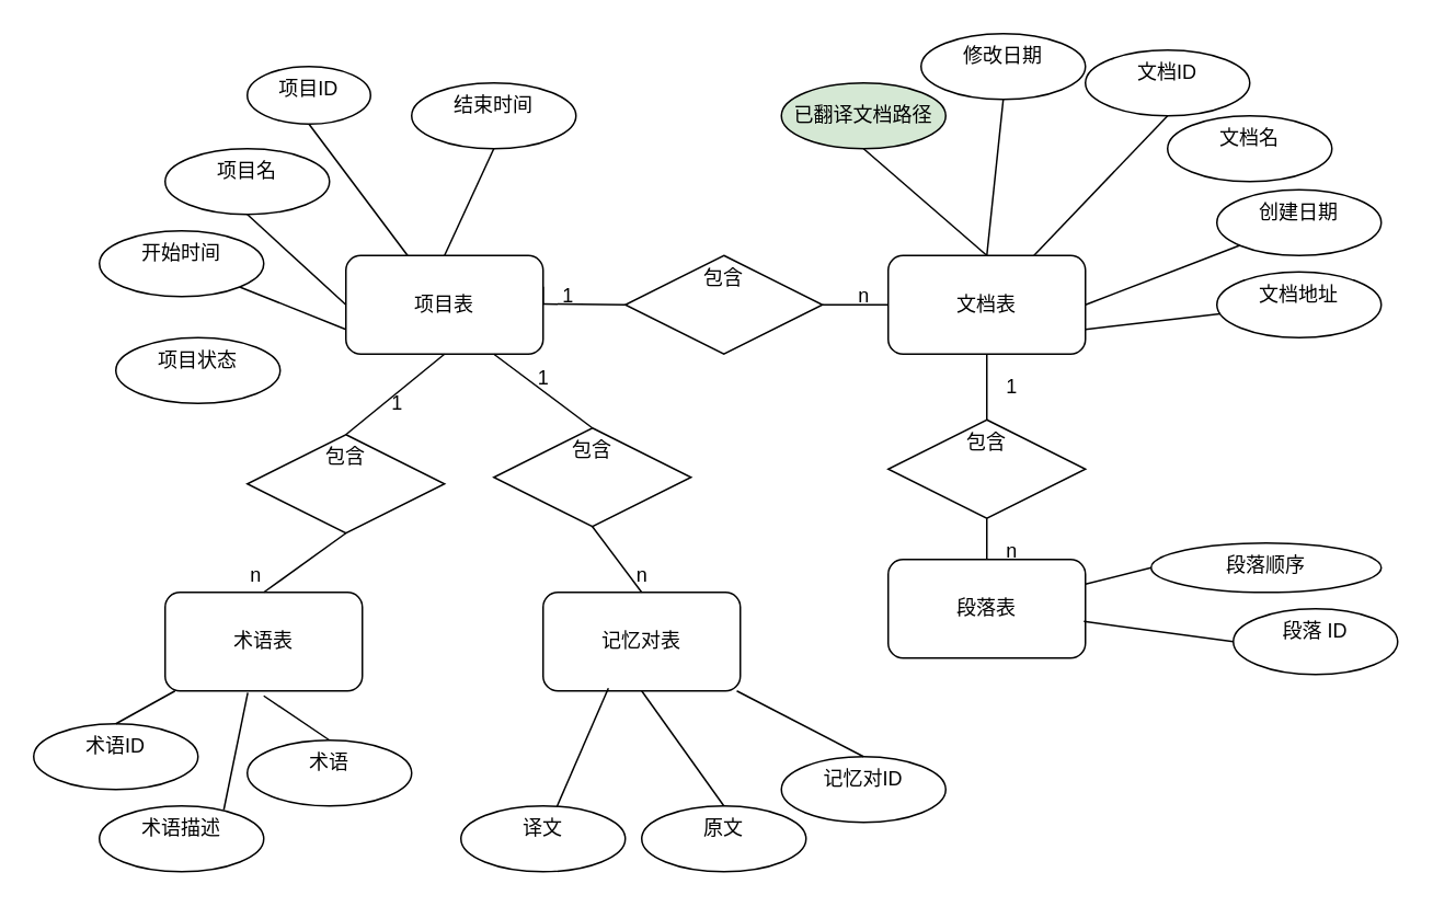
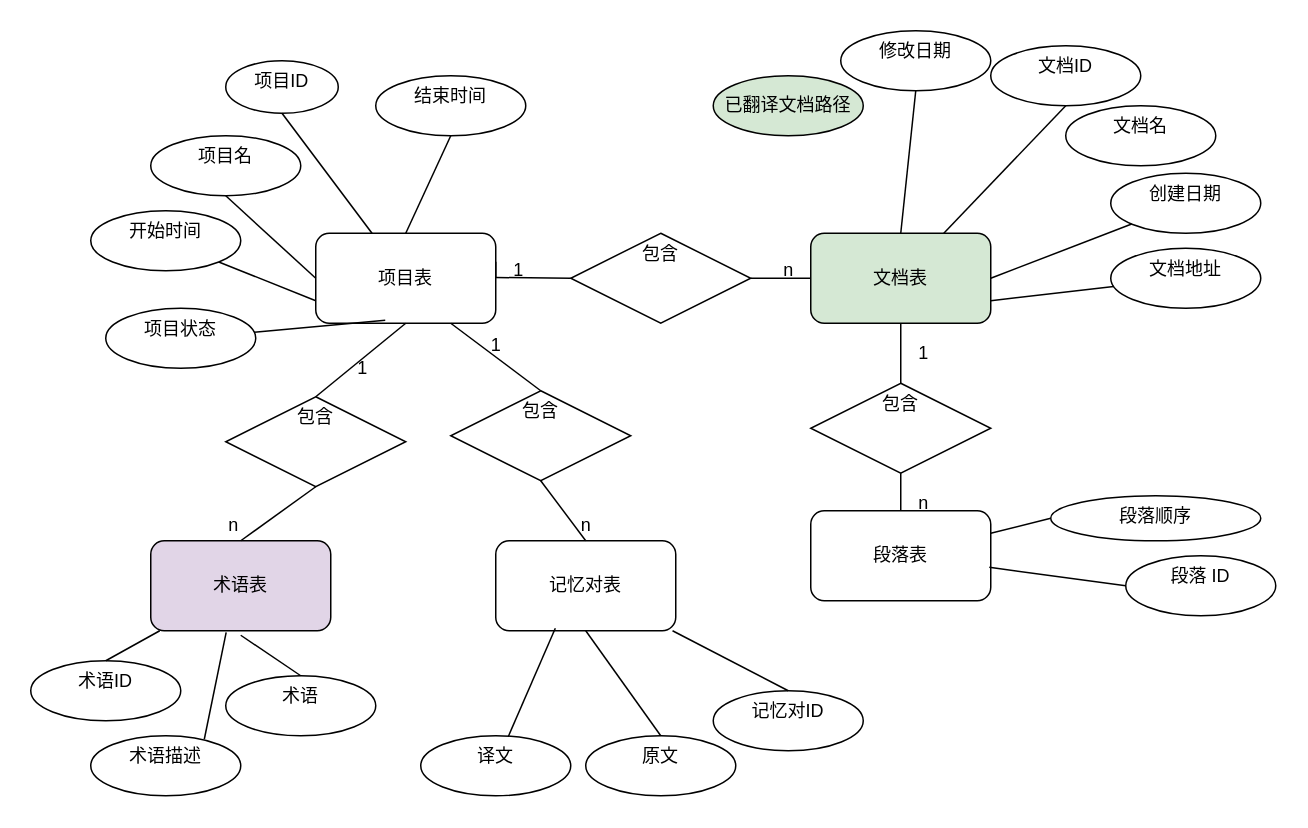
  <mxCell id="0" />
  <mxCell id="1" parent="0" />
  <mxCell id="2" value="项目表" style="rounded=1;whiteSpace=wrap;html=1;" parent="1" vertex="1"><mxGeometry x="210" y="155" width="120" height="60" as="geometry" /></mxCell>
  <mxCell id="3" value="项目ID" style="ellipse;whiteSpace=wrap;html=1;align=center;verticalAlign=top;spacingLeft=4;spacingRight=4;fontFamily=Helvetica;fontSize=12;fontColor=default;resizable=0;fillColor=none;" parent="1" vertex="1"><mxGeometry x="150" y="40" width="75" height="35" as="geometry" /></mxCell>
  <mxCell id="4" value="项目名" style="ellipse;whiteSpace=wrap;html=1;align=center;verticalAlign=top;spacingLeft=4;spacingRight=4;fontFamily=Helvetica;fontSize=12;fontColor=default;resizable=0;fillColor=none;" parent="1" vertex="1"><mxGeometry x="100" y="90" width="100" height="40" as="geometry" /></mxCell>
  <mxCell id="5" value="开始时间" style="ellipse;whiteSpace=wrap;html=1;align=center;verticalAlign=top;spacingLeft=4;spacingRight=4;fontFamily=Helvetica;fontSize=12;fontColor=default;resizable=0;fillColor=none;" parent="1" vertex="1"><mxGeometry x="60" y="140" width="100" height="40" as="geometry" /></mxCell>
  <mxCell id="6" value="结束时间" style="ellipse;whiteSpace=wrap;html=1;align=center;verticalAlign=top;spacingLeft=4;spacingRight=4;fontFamily=Helvetica;fontSize=12;fontColor=default;resizable=0;fillColor=none;" parent="1" vertex="1"><mxGeometry x="250" y="50" width="100" height="40" as="geometry" /></mxCell>
  <mxCell id="7" value="项目状态" style="ellipse;whiteSpace=wrap;html=1;align=center;verticalAlign=top;spacingLeft=4;spacingRight=4;fontFamily=Helvetica;fontSize=12;fontColor=default;resizable=0;fillColor=none;" parent="1" vertex="1"><mxGeometry x="70" y="205" width="100" height="40" as="geometry" /></mxCell>
  <mxCell id="8" value="" style="endArrow=none;html=1;rounded=0;fontFamily=Helvetica;fontSize=12;fontColor=default;resizable=0;exitX=0.5;exitY=1;exitDx=0;exitDy=0;" parent="1" source="3" target="2" edge="1"><mxGeometry relative="1" as="geometry"><mxPoint x="170" y="255" as="sourcePoint" /><mxPoint x="330" y="255" as="targetPoint" /></mxGeometry></mxCell>
  <mxCell id="9" value="" style="endArrow=none;html=1;rounded=0;fontFamily=Helvetica;fontSize=12;fontColor=default;resizable=0;entryX=0;entryY=0.75;entryDx=0;entryDy=0;" parent="1" source="5" target="2" edge="1"><mxGeometry relative="1" as="geometry"><mxPoint x="170" y="255" as="sourcePoint" /><mxPoint x="330" y="255" as="targetPoint" /></mxGeometry></mxCell>
  <mxCell id="10" value="" style="endArrow=none;html=1;rounded=0;fontFamily=Helvetica;fontSize=12;fontColor=default;resizable=0;exitX=0.5;exitY=1;exitDx=0;exitDy=0;entryX=0;entryY=0.5;entryDx=0;entryDy=0;" parent="1" source="4" target="2" edge="1"><mxGeometry relative="1" as="geometry"><mxPoint x="170" y="255" as="sourcePoint" /><mxPoint x="330" y="255" as="targetPoint" /></mxGeometry></mxCell>
+ <mxCell id="11" value="" style="endArrow=none;html=1;rounded=0;fontFamily=Helvetica;fontSize=12;fontColor=default;resizable=0;entryX=0.386;entryY=0.967;entryDx=0;entryDy=0;entryPerimeter=0;" parent="1" source="7" target="2" edge="1"><mxGeometry relative="1" as="geometry"><mxPoint x="170" y="255" as="sourcePoint" /><mxPoint x="330" y="255" as="targetPoint" /></mxGeometry></mxCell>
  <mxCell id="12" value="" style="endArrow=none;html=1;rounded=0;fontFamily=Helvetica;fontSize=12;fontColor=default;resizable=0;exitX=0.5;exitY=1;exitDx=0;exitDy=0;entryX=0.5;entryY=0;entryDx=0;entryDy=0;" parent="1" source="6" target="2" edge="1"><mxGeometry relative="1" as="geometry"><mxPoint x="170" y="255" as="sourcePoint" /><mxPoint x="330" y="255" as="targetPoint" /></mxGeometry></mxCell>
- <mxCell id="13" value="文档表" style="rounded=1;whiteSpace=wrap;html=1;" parent="1" vertex="1"><mxGeometry x="540" y="155" width="120" height="60" as="geometry" /></mxCell>
+ <mxCell id="13" value="文档表" style="rounded=1;whiteSpace=wrap;html=1;fillColor=#d5e8d4;" parent="1" vertex="1"><mxGeometry x="540" y="155" width="120" height="60" as="geometry" /></mxCell>
  <mxCell id="14" value="文档ID" style="ellipse;whiteSpace=wrap;html=1;align=center;verticalAlign=top;spacingLeft=4;spacingRight=4;fontFamily=Helvetica;fontSize=12;fontColor=default;resizable=0;fillColor=none;" parent="1" vertex="1"><mxGeometry x="660" y="30" width="100" height="40" as="geometry" /></mxCell>
  <mxCell id="15" value="文档名" style="ellipse;whiteSpace=wrap;html=1;align=center;verticalAlign=top;spacingLeft=4;spacingRight=4;fontFamily=Helvetica;fontSize=12;fontColor=default;resizable=0;fillColor=none;" parent="1" vertex="1"><mxGeometry x="710" y="70" width="100" height="40" as="geometry" /></mxCell>
  <mxCell id="16" value="创建日期" style="ellipse;whiteSpace=wrap;html=1;align=center;verticalAlign=top;spacingLeft=4;spacingRight=4;fontFamily=Helvetica;fontSize=12;fontColor=default;resizable=0;fillColor=none;" parent="1" vertex="1"><mxGeometry x="740" y="115" width="100" height="40" as="geometry" /></mxCell>
  <mxCell id="17" value="修改日期" style="ellipse;whiteSpace=wrap;html=1;align=center;verticalAlign=top;spacingLeft=4;spacingRight=4;fontFamily=Helvetica;fontSize=12;fontColor=default;resizable=0;fillColor=none;" parent="1" vertex="1"><mxGeometry x="560" y="20" width="100" height="40" as="geometry" /></mxCell>
  <mxCell id="18" value="文档地址" style="ellipse;whiteSpace=wrap;html=1;align=center;verticalAlign=top;spacingLeft=4;spacingRight=4;fontFamily=Helvetica;fontSize=12;fontColor=default;resizable=0;fillColor=none;" parent="1" vertex="1"><mxGeometry x="740" y="165" width="100" height="40" as="geometry" /></mxCell>
  <mxCell id="19" value="" style="endArrow=none;html=1;rounded=0;fontFamily=Helvetica;fontSize=12;fontColor=default;resizable=0;exitX=0.5;exitY=1;exitDx=0;exitDy=0;" parent="1" source="14" target="13" edge="1"><mxGeometry relative="1" as="geometry"><mxPoint x="650" y="325" as="sourcePoint" /><mxPoint x="810" y="325" as="targetPoint" /></mxGeometry></mxCell>
  <mxCell id="20" value="" style="endArrow=none;html=1;rounded=0;fontFamily=Helvetica;fontSize=12;fontColor=default;resizable=0;entryX=1;entryY=0.5;entryDx=0;entryDy=0;" parent="1" source="16" target="13" edge="1"><mxGeometry relative="1" as="geometry"><mxPoint x="650" y="325" as="sourcePoint" /><mxPoint x="810" y="325" as="targetPoint" /></mxGeometry></mxCell>
  <mxCell id="21" value="" style="endArrow=none;html=1;rounded=0;fontFamily=Helvetica;fontSize=12;fontColor=default;resizable=0;entryX=1;entryY=0.75;entryDx=0;entryDy=0;" parent="1" source="18" target="13" edge="1"><mxGeometry relative="1" as="geometry"><mxPoint x="650" y="325" as="sourcePoint" /><mxPoint x="810" y="325" as="targetPoint" /></mxGeometry></mxCell>
  <mxCell id="22" value="" style="endArrow=none;html=1;rounded=0;fontFamily=Helvetica;fontSize=12;fontColor=default;resizable=0;exitX=0.5;exitY=1;exitDx=0;exitDy=0;entryX=0.5;entryY=0;entryDx=0;entryDy=0;" parent="1" source="17" target="13" edge="1"><mxGeometry relative="1" as="geometry"><mxPoint x="650" y="325" as="sourcePoint" /><mxPoint x="810" y="325" as="targetPoint" /></mxGeometry></mxCell>
  <mxCell id="23" value="段落表" style="rounded=1;whiteSpace=wrap;html=1;" parent="1" vertex="1"><mxGeometry x="540" y="340" width="120" height="60" as="geometry" /></mxCell>
  <mxCell id="24" value="段落顺序" style="ellipse;whiteSpace=wrap;html=1;align=center;verticalAlign=top;spacingLeft=4;spacingRight=4;fontFamily=Helvetica;fontSize=12;fontColor=default;resizable=0;fillColor=none;" parent="1" vertex="1"><mxGeometry x="700" y="330" width="140" height="30" as="geometry" /></mxCell>
  <mxCell id="25" value="段落 ID" style="ellipse;whiteSpace=wrap;html=1;align=center;verticalAlign=top;spacingLeft=4;spacingRight=4;fontFamily=Helvetica;fontSize=12;fontColor=default;resizable=0;fillColor=none;" parent="1" vertex="1"><mxGeometry x="750" y="370" width="100" height="40" as="geometry" /></mxCell>
  <mxCell id="26" value="" style="endArrow=none;html=1;rounded=0;fontFamily=Helvetica;fontSize=12;fontColor=default;resizable=0;exitX=0;exitY=0.5;exitDx=0;exitDy=0;" parent="1" source="24" target="23" edge="1"><mxGeometry relative="1" as="geometry"><mxPoint x="270" y="330" as="sourcePoint" /><mxPoint x="490" y="369" as="targetPoint" /></mxGeometry></mxCell>
  <mxCell id="27" value="" style="endArrow=none;html=1;rounded=0;fontFamily=Helvetica;fontSize=12;fontColor=default;resizable=0;exitX=0;exitY=0.5;exitDx=0;exitDy=0;entryX=0.992;entryY=0.628;entryDx=0;entryDy=0;entryPerimeter=0;" parent="1" source="25" target="23" edge="1"><mxGeometry relative="1" as="geometry"><mxPoint x="330" y="369" as="sourcePoint" /><mxPoint x="490" y="369" as="targetPoint" /></mxGeometry></mxCell>
- <mxCell id="28" value="术语表" style="rounded=1;whiteSpace=wrap;html=1;" parent="1" vertex="1"><mxGeometry x="100" y="360" width="120" height="60" as="geometry" /></mxCell>
+ <mxCell id="28" value="术语表" style="rounded=1;whiteSpace=wrap;html=1;fillColor=#e1d5e7;" parent="1" vertex="1"><mxGeometry x="100" y="360" width="120" height="60" as="geometry" /></mxCell>
  <mxCell id="29" value="术语ID" style="ellipse;whiteSpace=wrap;html=1;align=center;verticalAlign=top;spacingLeft=4;spacingRight=4;fontFamily=Helvetica;fontSize=12;fontColor=default;resizable=0;fillColor=none;" parent="1" vertex="1"><mxGeometry x="20" y="440" width="100" height="40" as="geometry" /></mxCell>
  <mxCell id="30" value="术语" style="ellipse;whiteSpace=wrap;html=1;align=center;verticalAlign=top;spacingLeft=4;spacingRight=4;fontFamily=Helvetica;fontSize=12;fontColor=default;resizable=0;fillColor=none;" parent="1" vertex="1"><mxGeometry x="150" y="450" width="100" height="40" as="geometry" /></mxCell>
  <mxCell id="31" value="术语描述" style="ellipse;whiteSpace=wrap;html=1;align=center;verticalAlign=top;spacingLeft=4;spacingRight=4;fontFamily=Helvetica;fontSize=12;fontColor=default;resizable=0;fillColor=none;" parent="1" vertex="1"><mxGeometry x="60" y="490" width="100" height="40" as="geometry" /></mxCell>
  <mxCell id="32" value="" style="endArrow=none;html=1;rounded=0;fontFamily=Helvetica;fontSize=12;fontColor=default;resizable=0;exitX=0.5;exitY=0;exitDx=0;exitDy=0;" parent="1" source="29" target="28" edge="1"><mxGeometry relative="1" as="geometry"><mxPoint x="-120" y="494" as="sourcePoint" /><mxPoint y="494" as="targetPoint" x="40" /></mxGeometry></mxCell>
  <mxCell id="33" value="1" style="edgeLabel;html=1;align=center;verticalAlign=middle;resizable=0;points=[];spacingLeft=4;spacingRight=4;fontFamily=Helvetica;fontSize=12;fontColor=default;fillColor=none;" parent="32" vertex="1" connectable="0"><mxGeometry x="0.589" y="-1" relative="1" as="geometry"><mxPoint x="141" y="-180" as="offset" /></mxGeometry></mxCell>
  <mxCell id="34" value="" style="endArrow=none;html=1;rounded=0;fontFamily=Helvetica;fontSize=12;fontColor=default;resizable=0;entryX=0.419;entryY=1.017;entryDx=0;entryDy=0;entryPerimeter=0;exitX=0.757;exitY=0.058;exitDx=0;exitDy=0;exitPerimeter=0;" parent="1" source="31" target="28" edge="1"><mxGeometry relative="1" as="geometry"><mxPoint x="-114.855" y="416.713" as="sourcePoint" /><mxPoint y="494" as="targetPoint" x="40" /></mxGeometry></mxCell>
  <mxCell id="35" value="" style="endArrow=none;html=1;rounded=0;fontFamily=Helvetica;fontSize=12;fontColor=default;resizable=0;exitX=0.5;exitY=0;exitDx=0;exitDy=0;" parent="1" source="30" edge="1"><mxGeometry relative="1" as="geometry"><mxPoint x="-120" y="494" as="sourcePoint" /><mxPoint x="160" y="423" as="targetPoint" /></mxGeometry></mxCell>
  <mxCell id="36" value="记忆对表" style="rounded=1;whiteSpace=wrap;html=1;" parent="1" vertex="1"><mxGeometry x="330" y="360" width="120" height="60" as="geometry" /></mxCell>
  <mxCell id="37" value="记忆对ID" style="ellipse;whiteSpace=wrap;html=1;align=center;verticalAlign=top;spacingLeft=4;spacingRight=4;fontFamily=Helvetica;fontSize=12;fontColor=default;resizable=0;fillColor=none;" parent="1" vertex="1"><mxGeometry x="475" y="460" width="100" height="40" as="geometry" /></mxCell>
  <mxCell id="38" value="原文" style="ellipse;whiteSpace=wrap;html=1;align=center;verticalAlign=top;spacingLeft=4;spacingRight=4;fontFamily=Helvetica;fontSize=12;fontColor=default;resizable=0;fillColor=none;" parent="1" vertex="1"><mxGeometry x="390" y="490" width="100" height="40" as="geometry" /></mxCell>
  <mxCell id="39" value="译文" style="ellipse;whiteSpace=wrap;html=1;align=center;verticalAlign=top;spacingLeft=4;spacingRight=4;fontFamily=Helvetica;fontSize=12;fontColor=default;resizable=0;fillColor=none;" parent="1" vertex="1"><mxGeometry x="280" y="490" width="100" height="40" as="geometry" /></mxCell>
  <mxCell id="40" value="" style="endArrow=none;html=1;rounded=0;fontFamily=Helvetica;fontSize=12;fontColor=default;resizable=0;exitX=0.5;exitY=0;exitDx=0;exitDy=0;" parent="1" source="37" target="36" edge="1"><mxGeometry relative="1" as="geometry"><mxPoint x="470" y="650" as="sourcePoint" /><mxPoint x="630" y="650" as="targetPoint" /></mxGeometry></mxCell>
  <mxCell id="41" value="" style="endArrow=none;html=1;rounded=0;fontFamily=Helvetica;fontSize=12;fontColor=default;resizable=0;entryX=0.331;entryY=0.972;entryDx=0;entryDy=0;entryPerimeter=0;" parent="1" source="39" target="36" edge="1"><mxGeometry relative="1" as="geometry"><mxPoint x="470" y="650" as="sourcePoint" /><mxPoint x="630" y="650" as="targetPoint" /></mxGeometry></mxCell>
  <mxCell id="42" value="" style="endArrow=none;html=1;rounded=0;fontFamily=Helvetica;fontSize=12;fontColor=default;resizable=0;exitX=0.5;exitY=0;exitDx=0;exitDy=0;entryX=0.5;entryY=1;entryDx=0;entryDy=0;" parent="1" source="38" target="36" edge="1"><mxGeometry relative="1" as="geometry"><mxPoint x="470" y="650" as="sourcePoint" /><mxPoint x="630" y="650" as="targetPoint" /></mxGeometry></mxCell>
  <mxCell id="43" value="包含&lt;div&gt;&lt;br&gt;&lt;/div&gt;" style="shape=rhombus;perimeter=rhombusPerimeter;whiteSpace=wrap;html=1;align=center;verticalAlign=top;spacingLeft=4;spacingRight=4;fontFamily=Helvetica;fontSize=12;fontColor=default;resizable=0;fillColor=none;" parent="1" vertex="1"><mxGeometry x="380" y="155" width="120" height="60" as="geometry" /></mxCell>
  <mxCell id="44" value="包含" style="shape=rhombus;perimeter=rhombusPerimeter;whiteSpace=wrap;html=1;align=center;verticalAlign=top;spacingLeft=4;spacingRight=4;fontFamily=Helvetica;fontSize=12;fontColor=default;resizable=0;fillColor=none;" parent="1" vertex="1"><mxGeometry x="540" y="255" width="120" height="60" as="geometry" /></mxCell>
  <mxCell id="45" value="包含" style="shape=rhombus;perimeter=rhombusPerimeter;whiteSpace=wrap;html=1;align=center;verticalAlign=top;spacingLeft=4;spacingRight=4;fontFamily=Helvetica;fontSize=12;fontColor=default;resizable=0;fillColor=none;" parent="1" vertex="1"><mxGeometry x="150" y="264" width="120" height="60" as="geometry" /></mxCell>
  <mxCell id="46" value="包含" style="shape=rhombus;perimeter=rhombusPerimeter;whiteSpace=wrap;html=1;align=center;verticalAlign=top;spacingLeft=4;spacingRight=4;fontFamily=Helvetica;fontSize=12;fontColor=default;resizable=0;fillColor=none;" parent="1" vertex="1"><mxGeometry x="300" y="260" width="120" height="60" as="geometry" /></mxCell>
  <mxCell id="47" value="" style="endArrow=none;html=1;rounded=0;fontFamily=Helvetica;fontSize=12;fontColor=default;resizable=0;entryX=0;entryY=0.5;entryDx=0;entryDy=0;" parent="1" target="43" edge="1"><mxGeometry relative="1" as="geometry"><mxPoint x="330" y="184.5" as="sourcePoint" /><mxPoint x="490" y="184.5" as="targetPoint" /></mxGeometry></mxCell>
  <mxCell id="48" value="" style="endArrow=none;html=1;rounded=0;fontFamily=Helvetica;fontSize=12;fontColor=default;resizable=0;entryX=0.5;entryY=1;entryDx=0;entryDy=0;exitX=0.5;exitY=0;exitDx=0;exitDy=0;" parent="1" source="44" target="13" edge="1"><mxGeometry relative="1" as="geometry"><mxPoint x="400" y="270" as="sourcePoint" /><mxPoint x="380" y="185" as="targetPoint" /></mxGeometry></mxCell>
  <mxCell id="49" value="" style="endArrow=none;html=1;rounded=0;fontFamily=Helvetica;fontSize=12;fontColor=default;resizable=0;exitX=0;exitY=0.5;exitDx=0;exitDy=0;entryX=1;entryY=0.5;entryDx=0;entryDy=0;" parent="1" source="13" target="43" edge="1"><mxGeometry relative="1" as="geometry"><mxPoint x="300" y="360" as="sourcePoint" /><mxPoint x="460" y="360" as="targetPoint" /></mxGeometry></mxCell>
  <mxCell id="50" value="n" style="text;html=1;align=center;verticalAlign=middle;resizable=0;points=[];autosize=1;strokeColor=none;fillColor=none;fontFamily=Helvetica;fontSize=12;fontColor=default;" parent="1" vertex="1"><mxGeometry x="510" y="165" width="30" height="30" as="geometry" /></mxCell>
  <mxCell id="51" value="" style="endArrow=none;html=1;rounded=0;fontFamily=Helvetica;fontSize=12;fontColor=default;resizable=0;entryX=0;entryY=0.3D0. 5;entryDx=0;entryDy=0;" parent="1" target="52" edge="1"><mxGeometry relative="1" as="geometry"><mxPoint x="330" y="184.5" as="sourcePoint" /><mxPoint x="380" y="185" as="targetPoint" /></mxGeometry></mxCell>
  <mxCell id="52" value="1" style="text;html=1;align=center;verticalAlign=middle;resizable=0;points=[];autosize=1;strokeColor=none;fillColor=none;fontFamily=Helvetica;fontSize=12;fontColor=default;" parent="1" vertex="1"><mxGeometry x="330" y="165" width="30" height="30" as="geometry" /></mxCell>
  <mxCell id="53" value="" style="endArrow=none;html=1;rounded=0;fontFamily=Helvetica;fontSize=12;fontColor=default;resizable=0;exitX=0.5;exitY=0;exitDx=0;exitDy=0;entryX=0.5;entryY=1;entryDx=0;entryDy=0;" parent="1" source="23" target="44" edge="1"><mxGeometry relative="1" as="geometry"><mxPoint x="340" y="194.5" as="sourcePoint" /><mxPoint x="610" y="320" as="targetPoint" /></mxGeometry></mxCell>
  <mxCell id="54" value="n" style="text;html=1;align=center;verticalAlign=middle;resizable=0;points=[];autosize=1;strokeColor=none;fillColor=none;fontFamily=Helvetica;fontSize=12;fontColor=default;" parent="1" vertex="1"><mxGeometry x="600" y="320" width="30" height="30" as="geometry" /></mxCell>
  <mxCell id="55" value="1" style="text;html=1;align=center;verticalAlign=middle;resizable=0;points=[];autosize=1;strokeColor=none;fillColor=none;fontFamily=Helvetica;fontSize=12;fontColor=default;" parent="1" vertex="1"><mxGeometry x="600" y="220" width="30" height="30" as="geometry" /></mxCell>
  <mxCell id="56" value="" style="endArrow=none;html=1;rounded=0;fontFamily=Helvetica;fontSize=12;fontColor=default;resizable=0;exitX=0.5;exitY=0;exitDx=0;exitDy=0;entryX=0.5;entryY=1;entryDx=0;entryDy=0;" parent="1" source="28" target="45" edge="1"><mxGeometry relative="1" as="geometry"><mxPoint x="280" y="350" as="sourcePoint" /><mxPoint x="440" y="350" as="targetPoint" /></mxGeometry></mxCell>
  <mxCell id="57" value="" style="endArrow=none;html=1;rounded=0;fontFamily=Helvetica;fontSize=12;fontColor=default;resizable=0;exitX=0.5;exitY=0;exitDx=0;exitDy=0;entryX=0.5;entryY=1;entryDx=0;entryDy=0;" parent="1" source="45" target="2" edge="1"><mxGeometry relative="1" as="geometry"><mxPoint x="280" y="350" as="sourcePoint" /><mxPoint x="440" y="350" as="targetPoint" /></mxGeometry></mxCell>
  <mxCell id="58" value="" style="endArrow=none;html=1;rounded=0;fontFamily=Helvetica;fontSize=12;fontColor=default;resizable=0;entryX=0.75;entryY=1;entryDx=0;entryDy=0;exitX=0.5;exitY=0;exitDx=0;exitDy=0;" parent="1" source="46" target="2" edge="1"><mxGeometry relative="1" as="geometry"><mxPoint x="280" y="450" as="sourcePoint" /><mxPoint x="610" y="400" as="targetPoint" /></mxGeometry></mxCell>
  <mxCell id="59" value="" style="endArrow=none;html=1;rounded=0;fontFamily=Helvetica;fontSize=12;fontColor=default;resizable=0;exitX=0.5;exitY=0;exitDx=0;exitDy=0;entryX=0.5;entryY=1;entryDx=0;entryDy=0;" parent="1" source="36" target="46" edge="1"><mxGeometry relative="1" as="geometry"><mxPoint x="400" y="365" as="sourcePoint" /><mxPoint x="440" y="450" as="targetPoint" /></mxGeometry></mxCell>
  <mxCell id="60" value="n" style="text;html=1;align=center;verticalAlign=middle;resizable=0;points=[];autosize=1;strokeColor=none;fillColor=none;fontFamily=Helvetica;fontSize=12;fontColor=default;" parent="1" vertex="1"><mxGeometry x="140" y="335" width="30" height="30" as="geometry" /></mxCell>
  <mxCell id="61" value="1" style="text;html=1;align=center;verticalAlign=middle;resizable=0;points=[];autosize=1;strokeColor=none;fillColor=none;fontFamily=Helvetica;fontSize=12;fontColor=default;" parent="1" vertex="1"><mxGeometry x="315" y="215" width="30" height="30" as="geometry" /></mxCell>
  <mxCell id="62" value="n" style="text;html=1;align=center;verticalAlign=middle;resizable=0;points=[];autosize=1;strokeColor=none;fillColor=none;fontFamily=Helvetica;fontSize=12;fontColor=default;" parent="1" vertex="1"><mxGeometry x="375" y="335" width="30" height="30" as="geometry" /></mxCell>
  <mxCell id="63" value="已翻译文档路径" style="ellipse;whiteSpace=wrap;html=1;align=center;fillColor=#d5e8d4;" vertex="1" parent="1"><mxGeometry x="475" y="50" width="100" height="40" as="geometry" /></mxCell>
- <mxCell id="64" value="" style="endArrow=none;html=1;rounded=0;entryX=0.5;entryY=0;entryDx=0;entryDy=0;exitX=0.5;exitY=1;exitDx=0;exitDy=0;" edge="1" parent="1" source="63" target="13"><mxGeometry relative="1" as="geometry"><mxPoint x="320" y="310" as="sourcePoint" /><mxPoint x="480" y="310" as="targetPoint" /></mxGeometry></mxCell>
